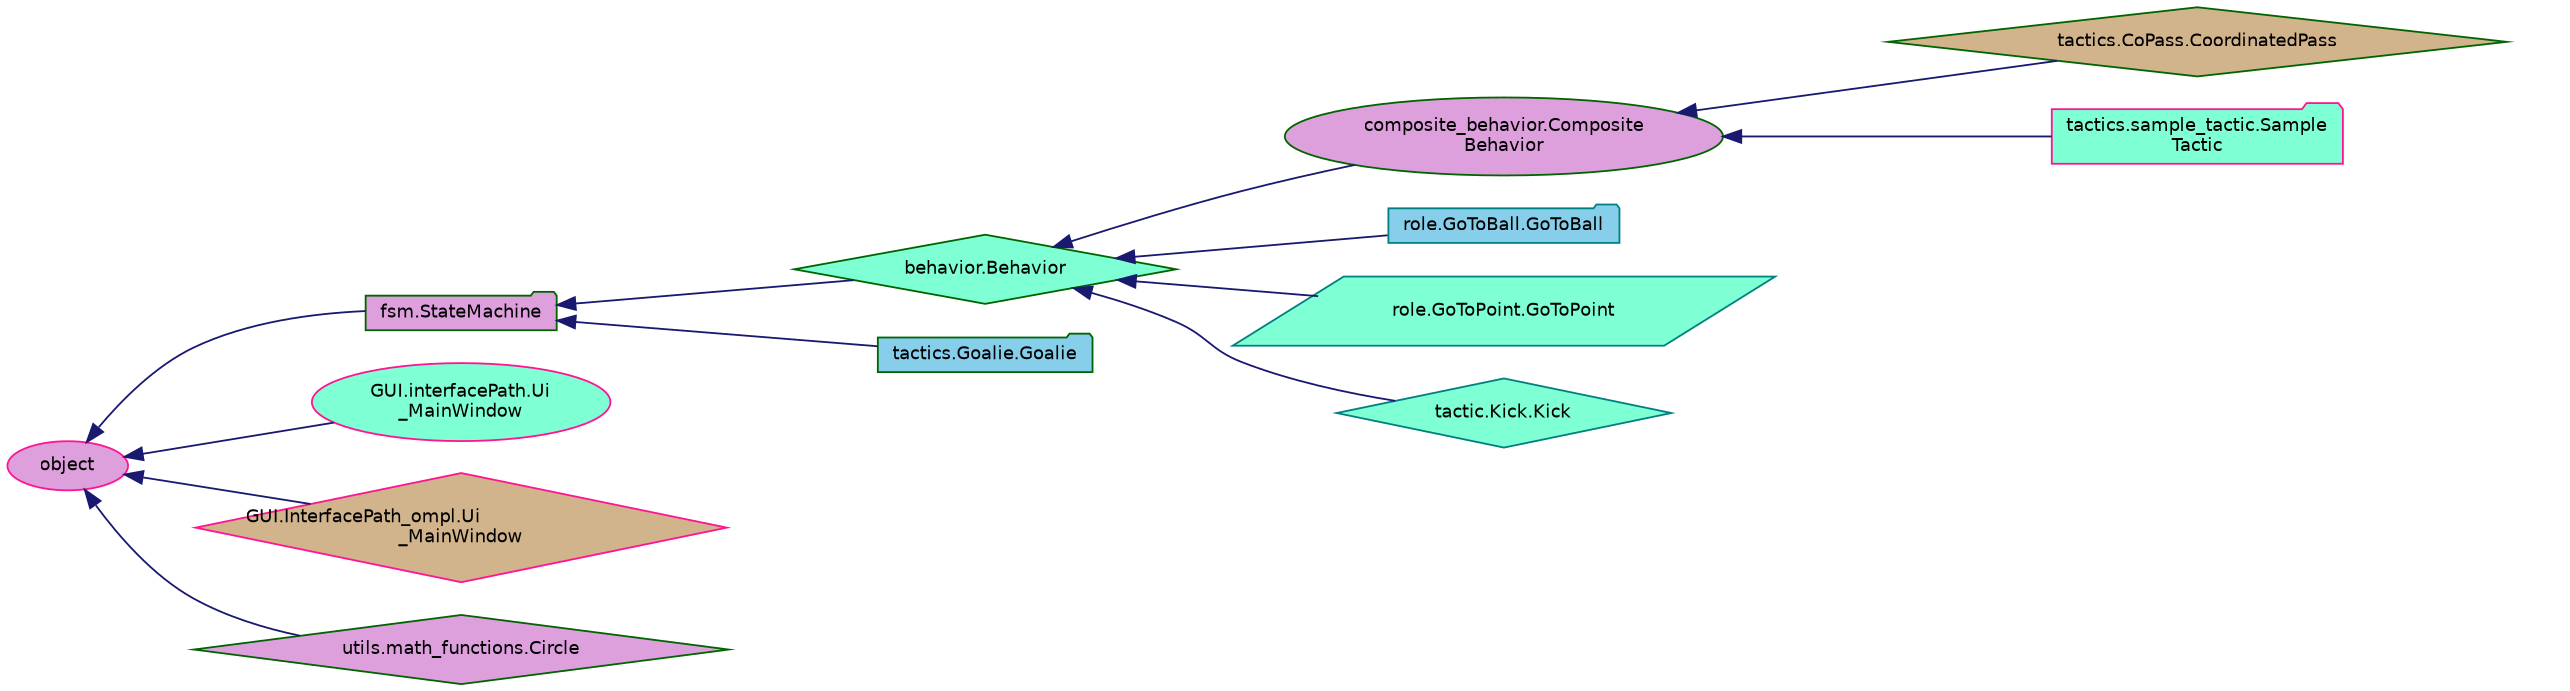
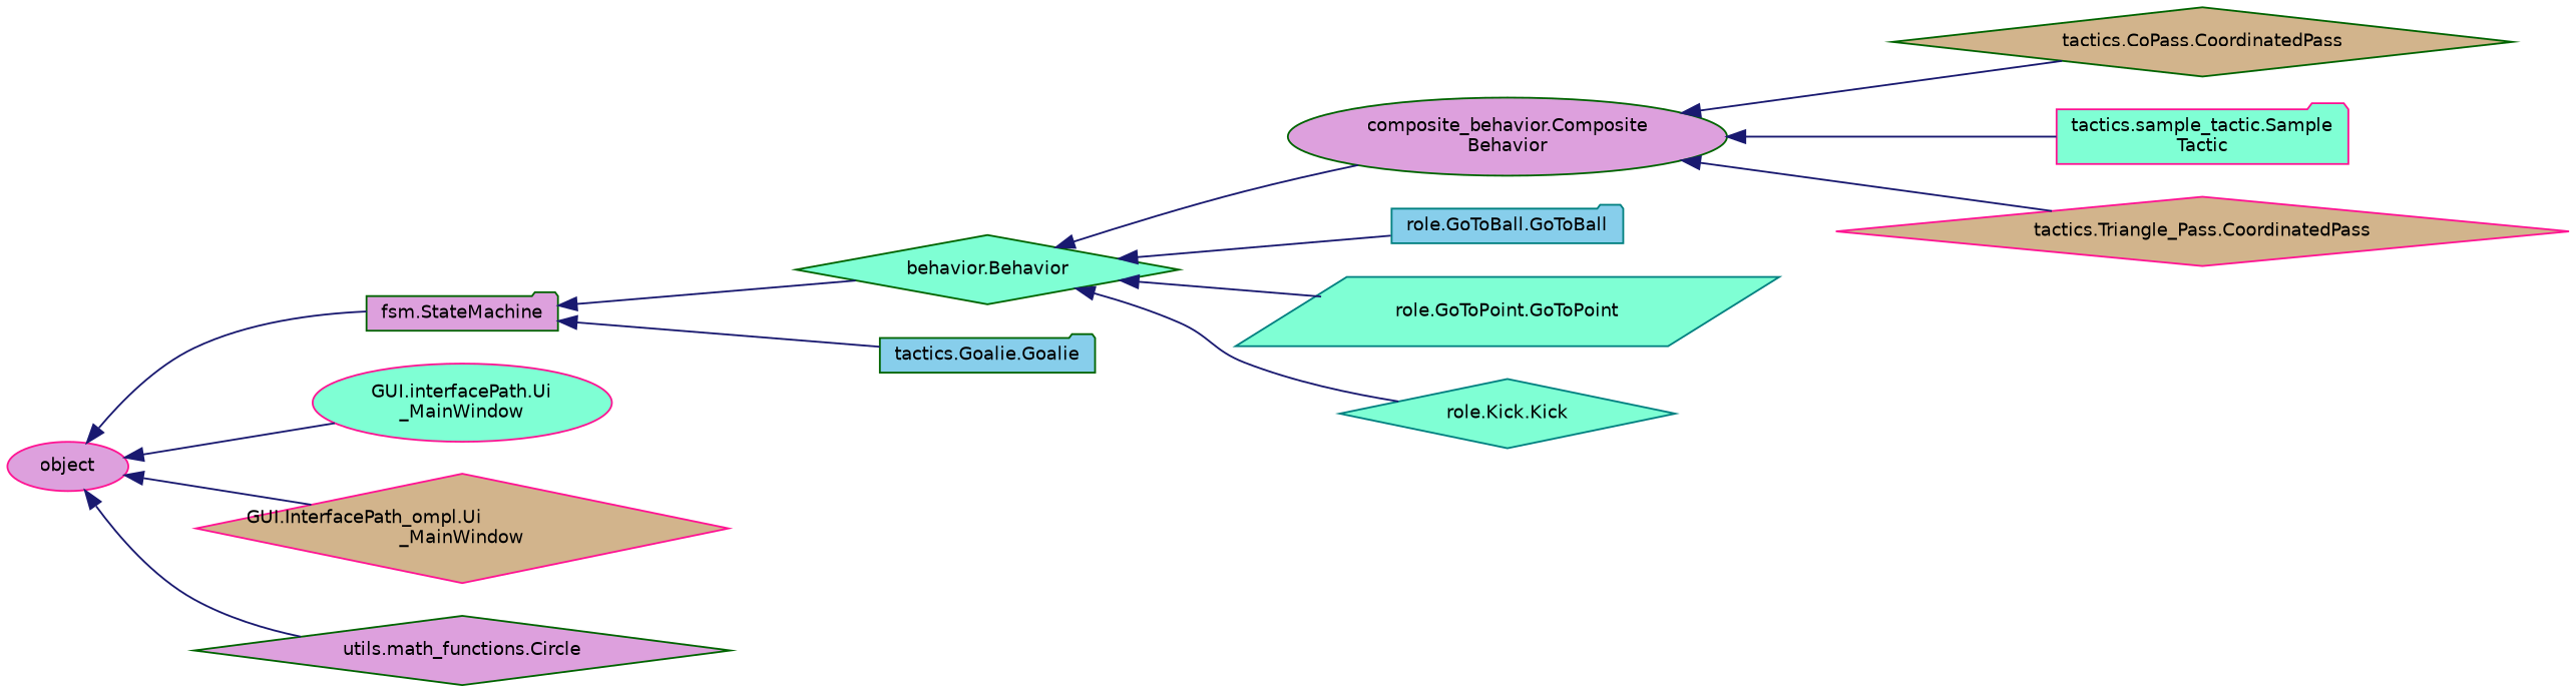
  digraph {
    rankdir=LR
    node [color=darkgreen fillcolor=aquamarine fontname=Helvetica fontsize=10 shape=diamond style=filled]
    edge [color=midnightblue dir=back fontname=Helvetica fontsize=10 labelfontname=Helvetica labelfontsize=10 style=solid]
    n1 [color=deeppink fillcolor=plum fontcolor=black height=0.2 label=object shape=ellipse width=0.4]
    n2 [fillcolor=plum height=0.2 label="fsm.StateMachine" shape=folder width=0.4]
    n3 [color=deeppink height=0.2 label="GUI.interfacePath.Ui\l_MainWindow" shape=ellipse width=0.4]
    n4 [color=deeppink fillcolor=tan height=0.2 label="GUI.InterfacePath_ompl.Ui\l_MainWindow" width=0.4]
    n5 [fillcolor=plum height=0.2 label="utils.math_functions.Circle" width=0.4]
    n6 [height=0.2 label="behavior.Behavior" width=0.4]
    n7 [fillcolor=skyblue height=0.2 label="tactics.Goalie.Goalie" shape=folder width=0.4]
    n8 [fillcolor=plum height=0.2 label="composite_behavior.Composite\lBehavior" shape=ellipse width=0.4]
    n9 [color=teal fillcolor=skyblue height=0.2 label="role.GoToBall.GoToBall" shape=folder width=0.4]
    n10 [color=teal height=0.2 label="role.GoToPoint.GoToPoint" shape=parallelogram width=0.4]
-   n11 [color=teal height=0.2 label="tactic.Kick.Kick" width=0.4]
+   n11 [color=teal height=0.2 label="role.Kick.Kick" width=0.4]
    n12 [fillcolor=tan height=0.2 label="tactics.CoPass.CoordinatedPass" width=0.4]
    n13 [color=deeppink height=0.2 label="tactics.sample_tactic.Sample\lTactic" shape=folder width=0.4]
+   n14 [color=deeppink fillcolor=tan height=0.2 label="tactics.Triangle_Pass.CoordinatedPass" width=0.4]
    n1 -> n2
    n1 -> n3
    n1 -> n4
    n1 -> n5
    n2 -> n6
    n2 -> n7
    n6 -> n8
    n6 -> n9
    n6 -> n10
    n6 -> n11
    n8 -> n12
    n8 -> n13
+   n8 -> n14
  }
